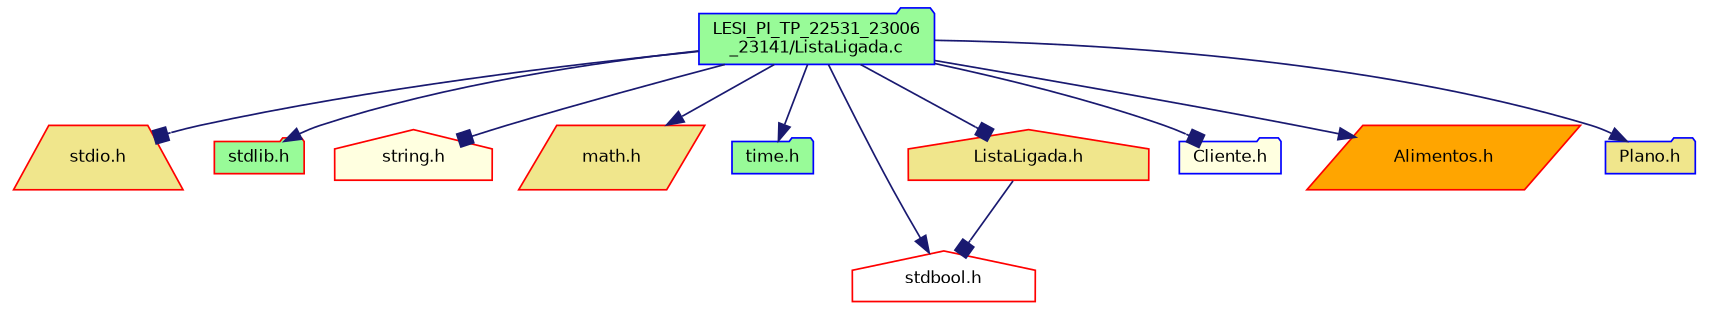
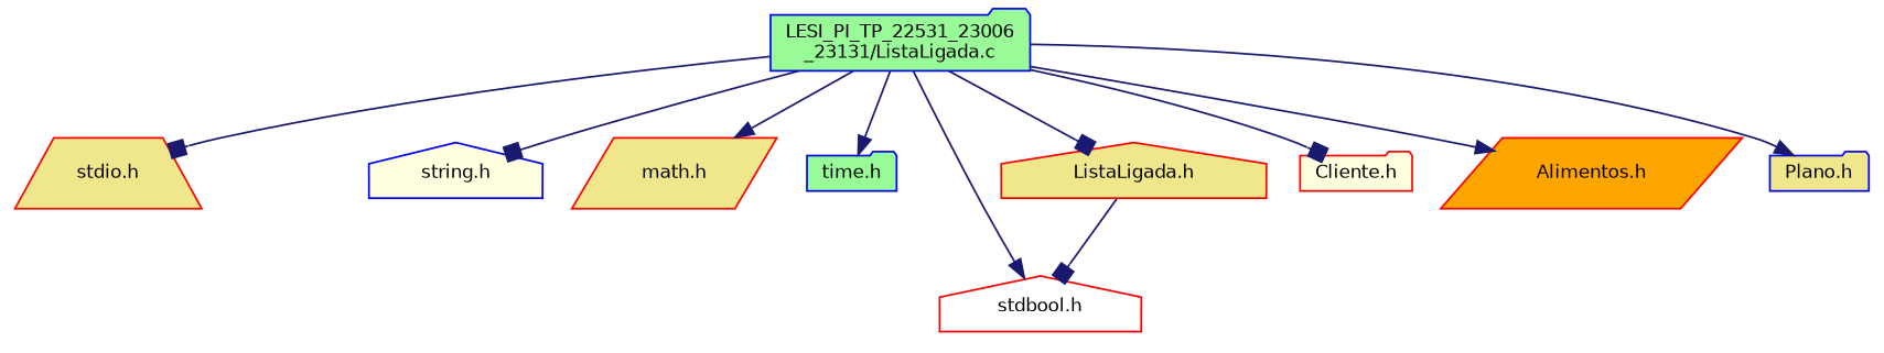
  digraph {
    fontname="DejaVu Sans"
    node [color=red fillcolor=khaki fontname="DejaVu Sans" fontsize=10 shape=folder style=filled]
    edge [arrowhead=normal color=midnightblue fontname="DejaVu Sans" fontsize=10 labelfontname=Helvetica labelfontsize=10 style=solid]
-   n1 [color=blue fillcolor=palegreen fontcolor=black height=0.2 label="LESI_PI_TP_22531_23006\l_23141/ListaLigada.c" width=0.4]
+   n1 [color=blue fillcolor=palegreen fontcolor=black height=0.2 label="LESI_PI_TP_22531_23006\l_23131/ListaLigada.c" width=0.4]
    n2 [height=0.2 label="stdio.h" shape=trapezium width=0.4]
-   n3 [fillcolor=palegreen height=0.2 label="stdlib.h" width=0.4]
-   n4 [fillcolor=lightyellow height=0.2 label="string.h" shape=house width=0.4]
+   n4 [color=blue fillcolor=lightyellow height=0.2 label="string.h" shape=house width=0.4]
    n5 [height=0.2 label="math.h" shape=parallelogram width=0.4]
    n6 [color=blue fillcolor=palegreen height=0.2 label="time.h" width=0.4]
    n7 [fillcolor=white height=0.2 label="stdbool.h" shape=house width=0.4]
    n8 [height=0.2 label="ListaLigada.h" shape=house width=0.4]
-   n9 [color=blue fillcolor=lightyellow height=0.2 label="Cliente.h" width=0.4]
+   n9 [fillcolor=lightyellow height=0.2 label="Cliente.h" width=0.4]
    n10 [fillcolor=orange height=0.2 label="Alimentos.h" shape=parallelogram width=0.4]
    n11 [color=blue height=0.2 label="Plano.h" width=0.4]
    n1 -> n2 [arrowhead=box]
-   n1 -> n3
    n1 -> n4 [arrowhead=box]
    n1 -> n5
    n1 -> n6
    n1 -> n7
    n1 -> n8 [arrowhead=box]
    n1 -> n9 [arrowhead=box]
    n1 -> n10
    n1 -> n11
    n8 -> n7 [arrowhead=box]
  }
